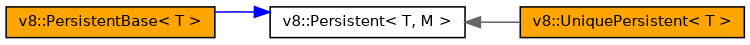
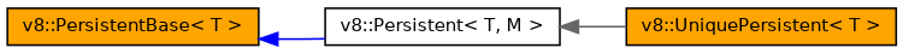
  digraph {
    rankdir=LR
    node [color=black fillcolor=orange fontname=Helvetica fontsize=10 shape=record style=filled]
    edge [dir=back fontname=Helvetica fontsize=10 labelfontname=Helvetica labelfontsize=10 style=solid]
    n1 [height=0.2 label="v8::PersistentBase\< T \>" width=0.4]
    n2 [fillcolor=white height=0.2 label="v8::Persistent\< T, M \>" width=0.4]
    n3 [height=0.2 label="v8::UniquePersistent\< T \>" width=0.4]
-   n2 -> n1 [color=blue]
+   n1 -> n2 [color=blue]
    n2 -> n3 [color=gray40]
  }
